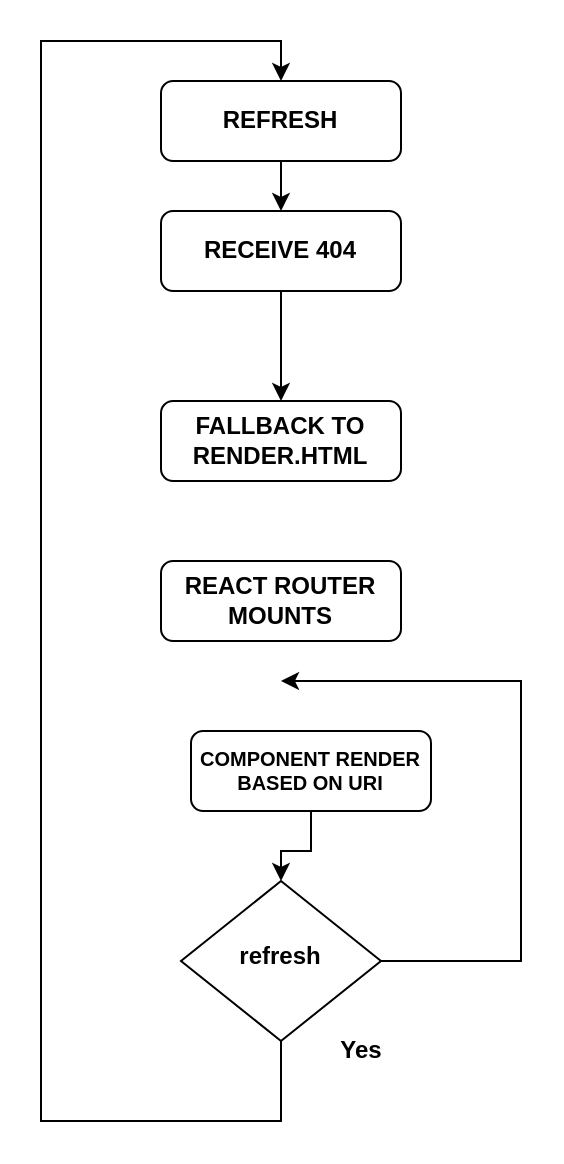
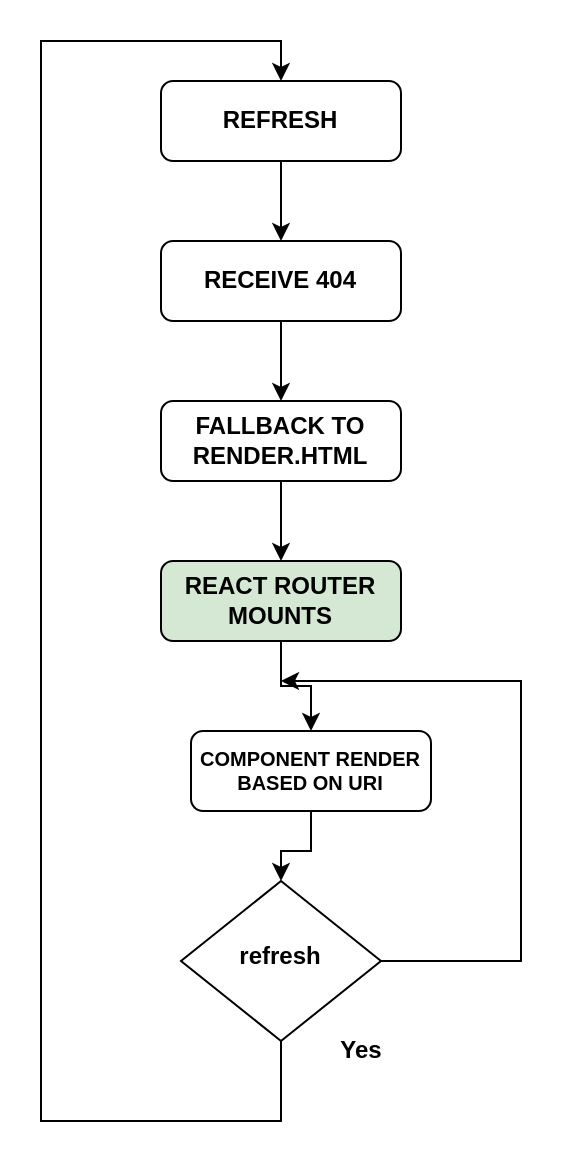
  <mxCell id="0" />
  <mxCell id="1" parent="0" />
  <mxCell id="2" style="edgeStyle=orthogonalEdgeStyle;rounded=0;orthogonalLoop=1;jettySize=auto;html=1;fontStyle=1" edge="1" parent="1" source="3" target="5"><mxGeometry relative="1" as="geometry"><mxPoint x="140" y="120" as="targetPoint" /></mxGeometry></mxCell>
  <mxCell id="3" value="REFRESH" style="rounded=1;whiteSpace=wrap;html=1;fontSize=12;glass=0;strokeWidth=1;shadow=0;fontStyle=1" vertex="1" parent="1"><mxGeometry x="80" y="40" width="120" height="40" as="geometry" /></mxCell>
  <mxCell id="4" style="edgeStyle=orthogonalEdgeStyle;rounded=0;orthogonalLoop=1;jettySize=auto;html=1;" edge="1" parent="1" source="5" target="7"><mxGeometry relative="1" as="geometry" /></mxCell>
- <mxCell id="5" value="RECEIVE 404" style="rounded=1;whiteSpace=wrap;html=1;fontSize=12;glass=0;strokeWidth=1;shadow=0;fontStyle=1" vertex="1" parent="1"><mxGeometry x="80" y="105" width="120" height="40" as="geometry" /></mxCell>
+ <mxCell id="5" value="RECEIVE 404" style="rounded=1;whiteSpace=wrap;html=1;fontSize=12;glass=0;strokeWidth=1;shadow=0;fontStyle=1" vertex="1" parent="1"><mxGeometry x="80" y="120" width="120" height="40" as="geometry" /></mxCell>
+ <mxCell id="6" style="edgeStyle=orthogonalEdgeStyle;rounded=0;orthogonalLoop=1;jettySize=auto;html=1;" edge="1" parent="1" source="7" target="9"><mxGeometry relative="1" as="geometry" /></mxCell>
  <mxCell id="7" value="FALLBACK TO RENDER.HTML" style="rounded=1;whiteSpace=wrap;html=1;fontSize=12;glass=0;strokeWidth=1;shadow=0;fontStyle=1" vertex="1" parent="1"><mxGeometry x="80" y="200" width="120" height="40" as="geometry" /></mxCell>
- <mxCell id="9" value="REACT ROUTER MOUNTS" style="rounded=1;whiteSpace=wrap;html=1;fontSize=12;glass=0;strokeWidth=1;shadow=0;fontStyle=1" vertex="1" parent="1"><mxGeometry x="80" y="280" width="120" height="40" as="geometry" /></mxCell>
+ <mxCell id="8" value="" style="edgeStyle=orthogonalEdgeStyle;rounded=0;orthogonalLoop=1;jettySize=auto;html=1;" edge="1" parent="1" source="9" target="11"><mxGeometry relative="1" as="geometry" /></mxCell>
+ <mxCell id="9" value="REACT ROUTER MOUNTS" style="rounded=1;whiteSpace=wrap;html=1;fontSize=12;glass=0;strokeWidth=1;shadow=0;fontStyle=1;fillColor=#d5e8d4;" vertex="1" parent="1"><mxGeometry x="80" y="280" width="120" height="40" as="geometry" /></mxCell>
  <mxCell id="10" style="edgeStyle=orthogonalEdgeStyle;rounded=0;orthogonalLoop=1;jettySize=auto;html=1;" edge="1" parent="1" source="11" target="14"><mxGeometry relative="1" as="geometry" /></mxCell>
  <mxCell id="11" value="COMPONENT RENDER BASED ON URI" style="rounded=1;whiteSpace=wrap;html=1;fontSize=10;glass=0;strokeWidth=1;shadow=0;fontStyle=1" vertex="1" parent="1"><mxGeometry x="95" y="365" width="120" height="40" as="geometry" /></mxCell>
  <mxCell id="12" style="edgeStyle=orthogonalEdgeStyle;rounded=0;orthogonalLoop=1;jettySize=auto;html=1;entryX=0.5;entryY=0;entryDx=0;entryDy=0;exitX=0.5;exitY=1;exitDx=0;exitDy=0;" edge="1" parent="1" source="14" target="3"><mxGeometry relative="1" as="geometry"><Array as="points"><mxPoint x="140" y="560" /><mxPoint x="20" y="560" /><mxPoint x="20" y="20" /><mxPoint x="140" y="20" /></Array></mxGeometry></mxCell>
  <mxCell id="13" style="edgeStyle=orthogonalEdgeStyle;rounded=0;orthogonalLoop=1;jettySize=auto;html=1;" edge="1" parent="1" source="14"><mxGeometry relative="1" as="geometry"><mxPoint x="140" y="340" as="targetPoint" /><Array as="points"><mxPoint x="260" y="480" /><mxPoint x="260" y="340" /></Array></mxGeometry></mxCell>
  <mxCell id="14" value="refresh" style="rhombus;whiteSpace=wrap;html=1;shadow=0;fontFamily=Helvetica;fontSize=12;align=center;strokeWidth=1;spacing=6;spacingTop=-4;fontStyle=1" vertex="1" parent="1"><mxGeometry x="90" y="440" width="100" height="80" as="geometry" /></mxCell>
  <mxCell id="15" value="Yes" style="text;html=1;align=center;verticalAlign=middle;resizable=0;points=[];autosize=1;strokeColor=none;fillColor=none;fontStyle=1" vertex="1" parent="1"><mxGeometry x="160" y="510" width="40" height="30" as="geometry" /></mxCell>
